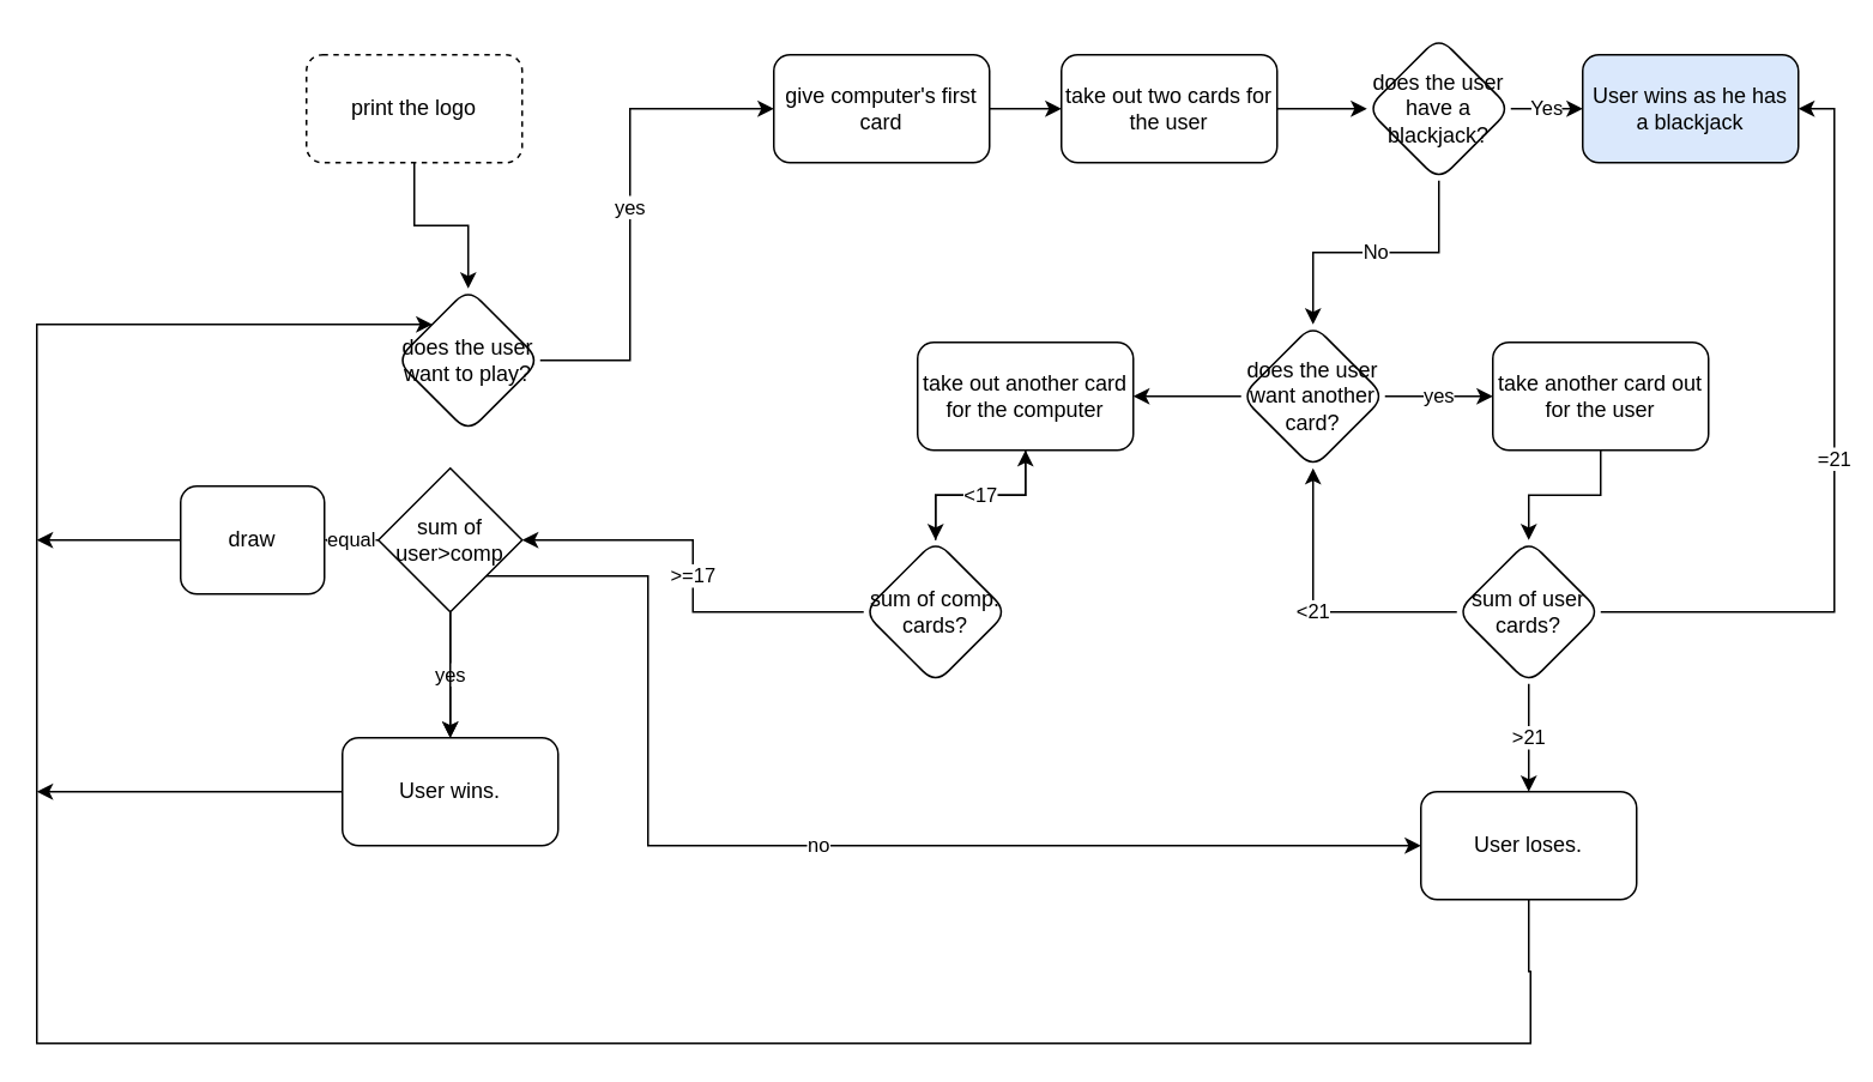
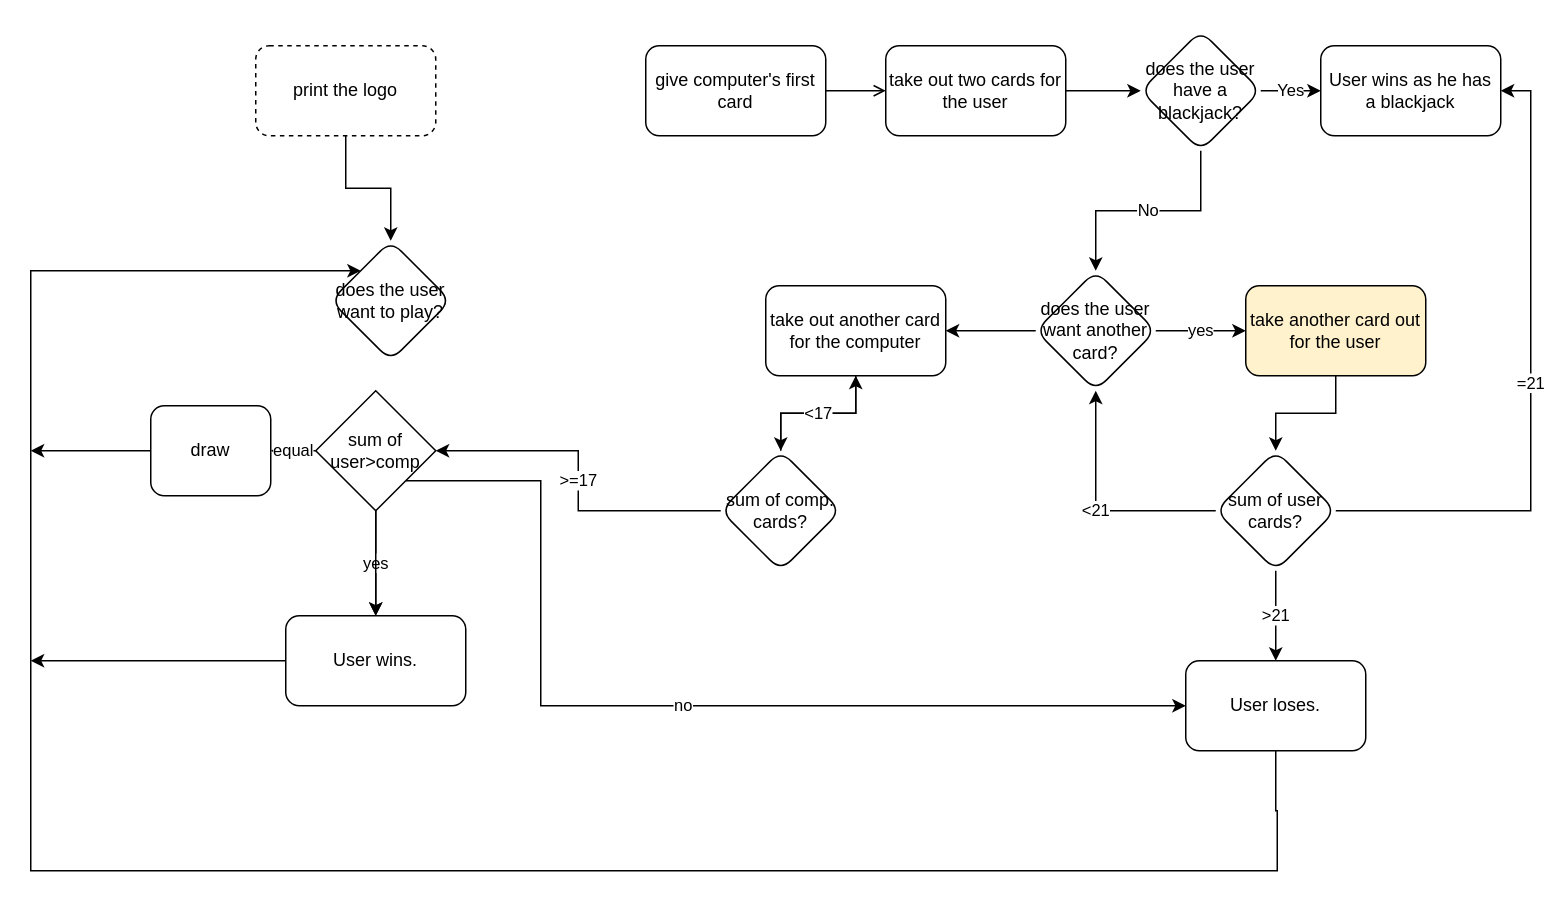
  <mxCell id="0" />
  <mxCell id="1" parent="0" />
  <mxCell id="2" value="" style="edgeStyle=orthogonalEdgeStyle;rounded=0;orthogonalLoop=1;jettySize=auto;html=1;" edge="1" parent="1" source="3" target="9"><mxGeometry relative="1" as="geometry" /></mxCell>
  <mxCell id="3" value="print the logo" style="rounded=1;whiteSpace=wrap;html=1;dashed=1;" vertex="1" parent="1"><mxGeometry x="170" y="30" width="120" height="60" as="geometry" /></mxCell>
- <mxCell id="4" value="" style="edgeStyle=orthogonalEdgeStyle;rounded=0;orthogonalLoop=1;jettySize=auto;html=1;" edge="1" parent="1" source="5" target="7"><mxGeometry relative="1" as="geometry" /></mxCell>
+ <mxCell id="4" value="" style="edgeStyle=orthogonalEdgeStyle;rounded=0;orthogonalLoop=1;jettySize=auto;html=1;endArrow=open;" edge="1" parent="1" source="5" target="7"><mxGeometry relative="1" as="geometry" /></mxCell>
  <mxCell id="5" value="give computer's first card" style="rounded=1;whiteSpace=wrap;html=1;" vertex="1" parent="1"><mxGeometry x="430" y="30" width="120" height="60" as="geometry" /></mxCell>
  <mxCell id="6" value="" style="edgeStyle=orthogonalEdgeStyle;rounded=0;orthogonalLoop=1;jettySize=auto;html=1;" edge="1" parent="1" source="7" target="12"><mxGeometry relative="1" as="geometry" /></mxCell>
  <mxCell id="7" value="take out two cards for the user" style="whiteSpace=wrap;html=1;rounded=1;" vertex="1" parent="1"><mxGeometry x="590" y="30" width="120" height="60" as="geometry" /></mxCell>
- <mxCell id="8" value="yes" style="edgeStyle=orthogonalEdgeStyle;rounded=0;orthogonalLoop=1;jettySize=auto;html=1;entryX=0;entryY=0.5;entryDx=0;entryDy=0;" edge="1" parent="1" source="9" target="5"><mxGeometry relative="1" as="geometry"><Array as="points"><mxPoint x="350" y="200" /><mxPoint x="350" y="60" /></Array></mxGeometry></mxCell>
  <mxCell id="9" value="does the user want to play?" style="rhombus;whiteSpace=wrap;html=1;rounded=1;" vertex="1" parent="1"><mxGeometry x="220" y="160" width="80" height="80" as="geometry" /></mxCell>
  <mxCell id="10" value="Yes" style="edgeStyle=orthogonalEdgeStyle;rounded=0;orthogonalLoop=1;jettySize=auto;html=1;" edge="1" parent="1" source="12" target="13"><mxGeometry relative="1" as="geometry" /></mxCell>
  <mxCell id="11" value="No" style="edgeStyle=orthogonalEdgeStyle;rounded=0;orthogonalLoop=1;jettySize=auto;html=1;" edge="1" parent="1" source="12" target="16"><mxGeometry relative="1" as="geometry" /></mxCell>
  <mxCell id="12" value="does the user have a blackjack?" style="rhombus;whiteSpace=wrap;html=1;rounded=1;" vertex="1" parent="1"><mxGeometry x="760" y="20" width="80" height="80" as="geometry" /></mxCell>
- <mxCell id="13" value="User wins as he has a blackjack" style="whiteSpace=wrap;html=1;rounded=1;fillColor=#dae8fc;" vertex="1" parent="1"><mxGeometry x="880" y="30" width="120" height="60" as="geometry" /></mxCell>
+ <mxCell id="13" value="User wins as he has a blackjack" style="whiteSpace=wrap;html=1;rounded=1;" vertex="1" parent="1"><mxGeometry x="880" y="30" width="120" height="60" as="geometry" /></mxCell>
  <mxCell id="14" value="yes" style="edgeStyle=orthogonalEdgeStyle;rounded=0;orthogonalLoop=1;jettySize=auto;html=1;" edge="1" parent="1" source="16" target="18"><mxGeometry relative="1" as="geometry" /></mxCell>
  <mxCell id="15" value="" style="edgeStyle=orthogonalEdgeStyle;rounded=0;orthogonalLoop=1;jettySize=auto;html=1;" edge="1" parent="1" source="16" target="26"><mxGeometry relative="1" as="geometry" /></mxCell>
  <mxCell id="16" value="does the user want another card?" style="rhombus;whiteSpace=wrap;html=1;rounded=1;" vertex="1" parent="1"><mxGeometry x="690" y="180" width="80" height="80" as="geometry" /></mxCell>
  <mxCell id="17" value="" style="edgeStyle=orthogonalEdgeStyle;rounded=0;orthogonalLoop=1;jettySize=auto;html=1;" edge="1" parent="1" source="18" target="22"><mxGeometry relative="1" as="geometry" /></mxCell>
- <mxCell id="18" value="take another card out for the user" style="whiteSpace=wrap;html=1;rounded=1;" vertex="1" parent="1"><mxGeometry x="830" y="190" width="120" height="60" as="geometry" /></mxCell>
+ <mxCell id="18" value="take another card out for the user" style="whiteSpace=wrap;html=1;rounded=1;fillColor=#fff2cc;" vertex="1" parent="1"><mxGeometry x="830" y="190" width="120" height="60" as="geometry" /></mxCell>
  <mxCell id="19" value="&amp;gt;21" style="edgeStyle=orthogonalEdgeStyle;rounded=0;orthogonalLoop=1;jettySize=auto;html=1;" edge="1" parent="1" source="22" target="24"><mxGeometry relative="1" as="geometry" /></mxCell>
  <mxCell id="20" value="=21" style="edgeStyle=orthogonalEdgeStyle;rounded=0;orthogonalLoop=1;jettySize=auto;html=1;entryX=1;entryY=0.5;entryDx=0;entryDy=0;" edge="1" parent="1" source="22" target="13"><mxGeometry relative="1" as="geometry"><Array as="points"><mxPoint x="1020" y="340" /><mxPoint x="1020" y="60" /></Array></mxGeometry></mxCell>
  <mxCell id="21" value="&amp;lt;21" style="edgeStyle=orthogonalEdgeStyle;rounded=0;orthogonalLoop=1;jettySize=auto;html=1;entryX=0.5;entryY=1;entryDx=0;entryDy=0;" edge="1" parent="1" source="22" target="16"><mxGeometry relative="1" as="geometry" /></mxCell>
  <mxCell id="22" value="sum of user cards?" style="rhombus;whiteSpace=wrap;html=1;rounded=1;" vertex="1" parent="1"><mxGeometry x="810" y="300" width="80" height="80" as="geometry" /></mxCell>
  <mxCell id="23" style="edgeStyle=orthogonalEdgeStyle;rounded=0;orthogonalLoop=1;jettySize=auto;html=1;entryX=0;entryY=0;entryDx=0;entryDy=0;" edge="1" parent="1" source="24" target="9"><mxGeometry relative="1" as="geometry"><mxPoint x="20" y="180" as="targetPoint" /><Array as="points"><mxPoint x="850" y="540" /><mxPoint x="851" y="540" /><mxPoint x="851" y="580" /><mxPoint x="20" y="580" /><mxPoint x="20" y="180" /></Array></mxGeometry></mxCell>
  <mxCell id="24" value="User loses." style="whiteSpace=wrap;html=1;rounded=1;" vertex="1" parent="1"><mxGeometry x="790" y="440" width="120" height="60" as="geometry" /></mxCell>
  <mxCell id="25" value="" style="edgeStyle=orthogonalEdgeStyle;rounded=0;orthogonalLoop=1;jettySize=auto;html=1;" edge="1" parent="1" source="26" target="29"><mxGeometry relative="1" as="geometry" /></mxCell>
  <mxCell id="26" value="take out another card for the computer" style="whiteSpace=wrap;html=1;rounded=1;" vertex="1" parent="1"><mxGeometry x="510" y="190" width="120" height="60" as="geometry" /></mxCell>
  <mxCell id="27" value="&amp;lt;17" style="edgeStyle=orthogonalEdgeStyle;rounded=0;orthogonalLoop=1;jettySize=auto;html=1;entryX=0.5;entryY=1;entryDx=0;entryDy=0;" edge="1" parent="1" source="29" target="26"><mxGeometry relative="1" as="geometry" /></mxCell>
  <mxCell id="28" value="&amp;gt;=17" style="edgeStyle=orthogonalEdgeStyle;rounded=0;orthogonalLoop=1;jettySize=auto;html=1;entryX=1;entryY=0.5;entryDx=0;entryDy=0;" edge="1" parent="1" source="29" target="34"><mxGeometry relative="1" as="geometry"><mxPoint x="320" y="300" as="targetPoint" /></mxGeometry></mxCell>
  <mxCell id="29" value="sum of comp. cards?" style="rhombus;whiteSpace=wrap;html=1;rounded=1;" vertex="1" parent="1"><mxGeometry x="480" y="300" width="80" height="80" as="geometry" /></mxCell>
  <mxCell id="30" value="yes" style="edgeStyle=orthogonalEdgeStyle;rounded=0;orthogonalLoop=1;jettySize=auto;html=1;" edge="1" parent="1" source="34" target="36"><mxGeometry relative="1" as="geometry" /></mxCell>
  <mxCell id="31" style="edgeStyle=orthogonalEdgeStyle;rounded=0;orthogonalLoop=1;jettySize=auto;html=1;entryX=0.5;entryY=0;entryDx=0;entryDy=0;" edge="1" parent="1" source="34" target="36"><mxGeometry relative="1" as="geometry" /></mxCell>
  <mxCell id="32" value="no" style="edgeStyle=orthogonalEdgeStyle;rounded=0;orthogonalLoop=1;jettySize=auto;html=1;exitX=1;exitY=1;exitDx=0;exitDy=0;entryX=0;entryY=0.5;entryDx=0;entryDy=0;" edge="1" parent="1" source="34" target="24"><mxGeometry relative="1" as="geometry"><mxPoint x="360" y="491" as="targetPoint" /><Array as="points"><mxPoint x="360" y="320" /><mxPoint x="360" y="470" /></Array></mxGeometry></mxCell>
  <mxCell id="33" value="equal" style="edgeStyle=orthogonalEdgeStyle;rounded=0;orthogonalLoop=1;jettySize=auto;html=1;" edge="1" parent="1" source="34" target="38"><mxGeometry relative="1" as="geometry" /></mxCell>
  <mxCell id="34" value="sum of user&amp;gt;comp" style="rhombus;whiteSpace=wrap;html=1;" vertex="1" parent="1"><mxGeometry x="210" y="260" width="80" height="80" as="geometry" /></mxCell>
  <mxCell id="35" style="edgeStyle=orthogonalEdgeStyle;rounded=0;orthogonalLoop=1;jettySize=auto;html=1;" edge="1" parent="1" source="36"><mxGeometry relative="1" as="geometry"><mxPoint x="20" y="440" as="targetPoint" /></mxGeometry></mxCell>
  <mxCell id="36" value="User wins." style="rounded=1;whiteSpace=wrap;html=1;" vertex="1" parent="1"><mxGeometry x="190" y="410" width="120" height="60" as="geometry" /></mxCell>
  <mxCell id="37" style="edgeStyle=orthogonalEdgeStyle;rounded=0;orthogonalLoop=1;jettySize=auto;html=1;" edge="1" parent="1" source="38"><mxGeometry relative="1" as="geometry"><mxPoint x="20" y="300" as="targetPoint" /></mxGeometry></mxCell>
  <mxCell id="38" value="draw" style="rounded=1;whiteSpace=wrap;html=1;" vertex="1" parent="1"><mxGeometry x="100" y="270" width="80" height="60" as="geometry" /></mxCell>
